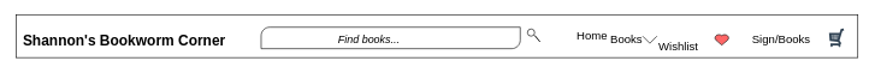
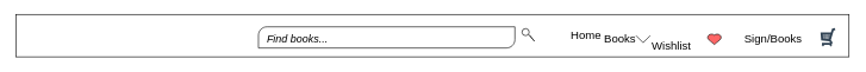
  <mxCell id="0" />
  <mxCell id="1" parent="0" />
  <mxCell id="2" value="" style="rounded=0;whiteSpace=wrap;html=1;" vertex="1" parent="1"><mxGeometry width="1169" height="60" as="geometry" x="20" y="20" /></mxCell>
- <mxCell id="3" value="&lt;font size=&quot;1&quot;&gt;&lt;b style=&quot;font-size: 20px&quot;&gt;Shannon's Bookworm Corner&lt;/b&gt;&lt;/font&gt;" style="text;html=1;strokeColor=none;fillColor=none;align=center;verticalAlign=middle;whiteSpace=wrap;rounded=0;" vertex="1" parent="1"><mxGeometry y="40" width="300" height="30" as="geometry" x="20" /></mxCell>
  <mxCell id="4" value="&lt;font style=&quot;font-size: 16px&quot;&gt;Home&lt;/font&gt;" style="text;html=1;strokeColor=none;fillColor=none;align=center;verticalAlign=middle;whiteSpace=wrap;rounded=0;" vertex="1" parent="1"><mxGeometry x="800" y="40" width="40" height="20" as="geometry" /></mxCell>
  <mxCell id="5" value="&lt;font style=&quot;font-size: 16px&quot;&gt;Books&amp;nbsp;&lt;/font&gt;" style="text;html=1;strokeColor=none;fillColor=none;align=center;verticalAlign=middle;whiteSpace=wrap;rounded=0;" vertex="1" parent="1"><mxGeometry x="850" y="45" width="40" height="20" as="geometry" /></mxCell>
  <mxCell id="6" value="&lt;font style=&quot;font-size: 16px&quot;&gt;Wishlist&lt;/font&gt;" style="text;html=1;strokeColor=none;fillColor=none;align=center;verticalAlign=middle;whiteSpace=wrap;rounded=0;" vertex="1" parent="1"><mxGeometry x="920" y="55" width="40" height="20" as="geometry" /></mxCell>
  <mxCell id="7" value="&lt;font style=&quot;font-size: 16px&quot;&gt;Sign/Books&amp;nbsp;&lt;/font&gt;" style="text;html=1;strokeColor=none;fillColor=none;align=center;verticalAlign=middle;whiteSpace=wrap;rounded=0;" vertex="1" parent="1"><mxGeometry x="1050" y="45" width="70" height="20" as="geometry" /></mxCell>
  <mxCell id="8" value="" style="endArrow=none;html=1;" edge="1" parent="1"><mxGeometry width="50" height="50" relative="1" as="geometry"><mxPoint x="900" y="60" as="sourcePoint" /><mxPoint x="910" y="50" as="targetPoint" /></mxGeometry></mxCell>
  <mxCell id="9" value="" style="endArrow=none;html=1;" edge="1" parent="1"><mxGeometry width="50" height="50" relative="1" as="geometry"><mxPoint x="890" y="50" as="sourcePoint" /><mxPoint x="900" y="60" as="targetPoint" /></mxGeometry></mxCell>
  <mxCell id="10" value="" style="verticalLabelPosition=bottom;verticalAlign=top;html=1;shape=mxgraph.basic.heart;fillColor=#FF6666;" vertex="1" parent="1"><mxGeometry x="990" y="47.5" width="20" height="15" as="geometry" /></mxCell>
  <mxCell id="11" value="" style="verticalLabelPosition=bottom;verticalAlign=top;html=1;shape=mxgraph.basic.diag_round_rect;dx=6;" vertex="1" parent="1"><mxGeometry x="360" y="37.5" width="360" height="30" as="geometry" /></mxCell>
  <mxCell id="12" value="" style="ellipse;whiteSpace=wrap;html=1;aspect=fixed;" vertex="1" parent="1"><mxGeometry x="730" y="40" width="10" height="10" as="geometry" /></mxCell>
  <mxCell id="13" value="" style="endArrow=none;html=1;" edge="1" parent="1"><mxGeometry width="50" height="50" relative="1" as="geometry"><mxPoint x="740" y="49" as="sourcePoint" /><mxPoint x="740" y="49" as="targetPoint" /><Array as="points"><mxPoint x="750" y="61" /></Array></mxGeometry></mxCell>
- <mxCell id="14" value="&lt;font style=&quot;font-size: 15px&quot;&gt;&lt;i&gt;Find books...&lt;/i&gt;&lt;/font&gt;" style="text;html=1;strokeColor=none;fillColor=none;align=center;verticalAlign=middle;whiteSpace=wrap;rounded=0;" vertex="1" parent="1"><mxGeometry x="455" y="45" width="110" height="20" as="geometry" /></mxCell>
+ <mxCell id="14" value="&lt;font style=&quot;font-size: 15px&quot;&gt;&lt;i&gt;Find books...&lt;/i&gt;&lt;/font&gt;" style="text;html=1;strokeColor=none;fillColor=none;align=center;verticalAlign=middle;whiteSpace=wrap;rounded=0;" vertex="1" parent="1"><mxGeometry x="360" y="45" width="110" height="20" as="geometry" /></mxCell>
  <mxCell id="15" style="edgeStyle=orthogonalEdgeStyle;rounded=0;orthogonalLoop=1;jettySize=auto;html=1;exitX=0.5;exitY=1;exitDx=0;exitDy=0;" edge="1" parent="1" source="14" target="14"><mxGeometry relative="1" as="geometry" /></mxCell>
  <mxCell id="16" value="" style="verticalLabelPosition=bottom;shadow=0;dashed=0;align=center;html=1;verticalAlign=top;strokeWidth=1;shape=mxgraph.mockup.misc.shoppingCart;strokeColor=#314354;fillColor=#647687;fontColor=#ffffff;" vertex="1" parent="1"><mxGeometry x="1150" y="40" width="20" height="25" as="geometry" /></mxCell>
